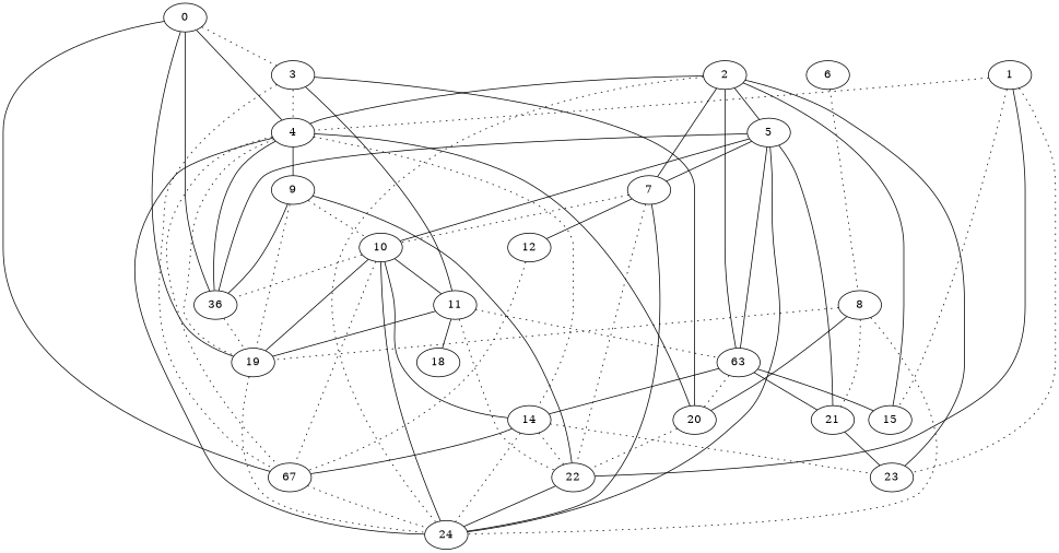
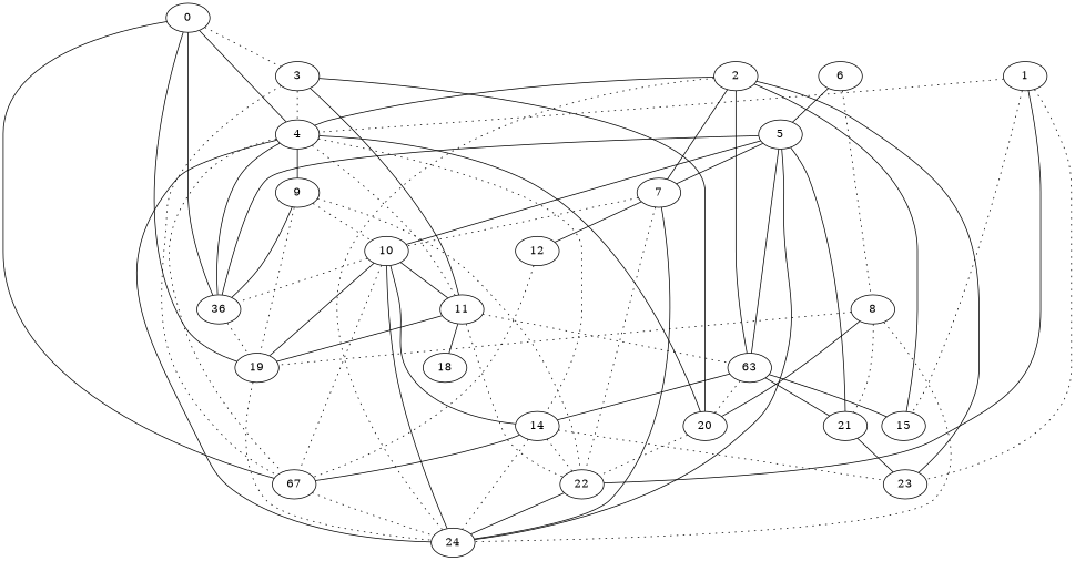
  strict graph {
    edge [is_available=True prob=1.0 style=solid]
    0
    3
    4
    n4 [label=36]
    n5 [label=67]
    19
    11
    20
    24
    9
    14
    1
    15
    22
    23
    2
    5
    7
    n19 [label=63]
    10
    21
    12
    18
    6
    8
    0 -- 3 [prob=0.773034111964 style=dotted]
    0 -- 4 [prob=0.0623078330011]
    0 -- n4
    0 -- n5 [prob=0.693293128675]
    0 -- 19 [prob=0.97753884239]
    3 -- 4 [style=dotted]
    3 -- n5 [style=dotted]
    3 -- 11 [prob=0.615745841263]
    3 -- 20
    4 -- n4 [prob=0.94453145219]
    4 -- n5 [prob=0.672928403222 style=dotted]
-   4 -- 19 [style=dotted]
+   4 -- 11 [style=dotted]
    4 -- 20 [prob=0.00503840826617]
    4 -- 24 [prob=0.914393224395]
    4 -- 9 [prob=0.135016037798]
    4 -- 14 [prob=0.576708010723 style=dotted]
    n4 -- 19 [prob=0.879672217788 style=dotted]
    n5 -- 24 [prob=0.0982543340995 style=dotted]
    19 -- 24 [style=dotted]
    11 -- 19 [prob=0.007229097645]
    11 -- 22 [prob=0.0511758457083 style=dotted]
    11 -- n19 [style=dotted]
    11 -- 18 [prob=0.832187084358]
    20 -- 22 [prob=0.74802740846 style=dotted]
    9 -- n4 [prob=0.856382499633]
    9 -- 19 [prob=0.250777753783 style=dotted]
-   9 -- 22 [prob=0.943984620583]
+   9 -- 22 [prob=0.943984620583 style=dotted]
    9 -- 10 [prob=0.590120973037 style=dotted]
    14 -- n5 [prob=0.87819510704]
    14 -- 24 [prob=0.367584442057 style=dotted]
    14 -- 22 [prob=0.917276357673 style=dotted]
    14 -- 23 [prob=0.533300858325 style=dotted]
    1 -- 4 [prob=0.000935101526292 style=dotted]
    1 -- 15 [prob=0.126507587997 style=dotted]
    1 -- 22 [prob=0.519165946261]
    1 -- 23 [prob=0.0880332915383 style=dotted]
    22 -- 24 [prob=0.159868848095]
    2 -- 4 [prob=0.868339418375]
    2 -- 24 [prob=0.28396093345 style=dotted]
    2 -- 15
    2 -- 23
-   2 -- 5 [prob=0.733449965481]
+   6 -- 5 [prob=0.733449965481]
    2 -- 7 [prob=0.805065531917]
    2 -- n19 [prob=0.169675642514]
    5 -- n4 [prob=0.0268864887532]
    5 -- 24 [prob=0.212042658439]
    5 -- 7 [prob=0.828751043701]
    5 -- n19 [prob=0.497274591855]
    5 -- 10 [prob=0.77178023029]
    5 -- 21 [prob=0.747973167211]
    7 -- 24 [prob=0.703950130473]
    7 -- 22 [prob=0.439367470094 style=dotted]
    7 -- 10 [style=dotted]
    7 -- 12
    n19 -- 20 [style=dotted]
    n19 -- 14
    n19 -- 15 [prob=0.77954247729]
    n19 -- 21 [prob=0.198591240434]
    10 -- n4 [prob=0.260830619189 style=dotted]
    10 -- n5 [prob=0.417687529474 style=dotted]
    10 -- 19 [prob=0.00172793048964]
    10 -- 11 [prob=0.747007299831]
    10 -- 24
    10 -- 14 [prob=0.695048695598]
    21 -- 23 [prob=0.424740898976]
    12 -- n5 [prob=0.768033126666 style=dotted]
    6 -- 8 [style=dotted]
    8 -- 19 [prob=0.147689673598 style=dotted]
    8 -- 20 [prob=0.829935655818]
    8 -- 24 [prob=0.324225521144 style=dotted]
    8 -- 21 [prob=0.660378416243 style=dotted]
  }
